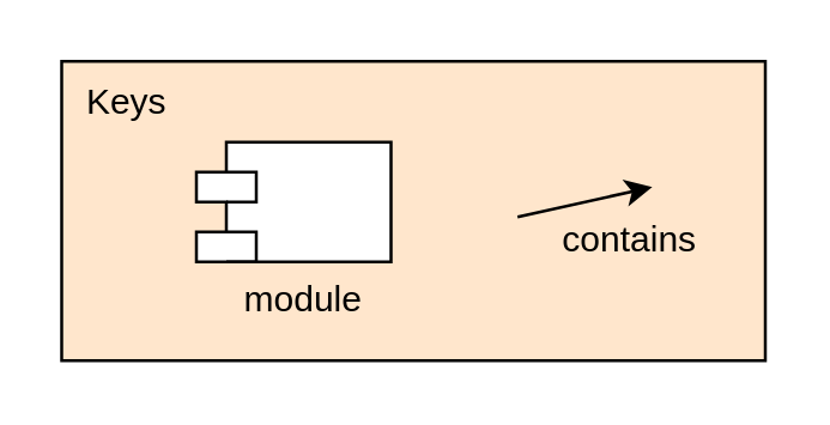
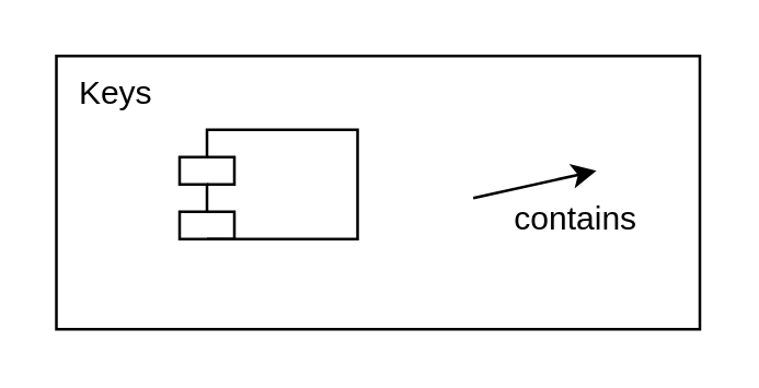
  <mxCell id="0" />
  <mxCell id="1" parent="0" />
  <mxCell id="2" value="" style="group" vertex="1" connectable="0" parent="1"><mxGeometry x="20" y="20" width="235" height="100" as="geometry" /></mxCell>
- <mxCell id="3" value="&amp;nbsp; Keys" style="rounded=0;whiteSpace=wrap;html=1;align=left;verticalAlign=top;fillColor=#ffe6cc;" vertex="1" parent="2"><mxGeometry width="235" height="100" as="geometry" /></mxCell>
+ <mxCell id="3" value="&amp;nbsp; Keys" style="rounded=0;whiteSpace=wrap;html=1;align=left;verticalAlign=top;" vertex="1" parent="2"><mxGeometry width="235" height="100" as="geometry" /></mxCell>
  <mxCell id="4" value="" style="endArrow=classic;html=1;exitX=1;exitY=0.5;exitDx=0;exitDy=0;startArrow=none;startFill=0;endFill=1;" edge="1" parent="2"><mxGeometry width="50" height="50" relative="1" as="geometry"><mxPoint x="152.25" y="52" as="sourcePoint" /><mxPoint x="197.25" y="42" as="targetPoint" /></mxGeometry></mxCell>
  <mxCell id="5" value="contains" style="text;html=1;strokeColor=none;fillColor=none;align=center;verticalAlign=middle;whiteSpace=wrap;rounded=0;" vertex="1" parent="2"><mxGeometry x="160" y="50" width="59.5" height="20" as="geometry" /></mxCell>
  <mxCell id="6" value="" style="shape=module;align=left;spacingLeft=20;align=center;verticalAlign=top;" vertex="1" parent="2"><mxGeometry x="45" y="27" width="65" height="40" as="geometry" /></mxCell>
- <mxCell id="7" value="module" style="text;html=1;strokeColor=none;fillColor=none;align=center;verticalAlign=middle;whiteSpace=wrap;rounded=0;" vertex="1" parent="2"><mxGeometry x="50.5" y="70" width="59.5" height="20" as="geometry" /></mxCell>
